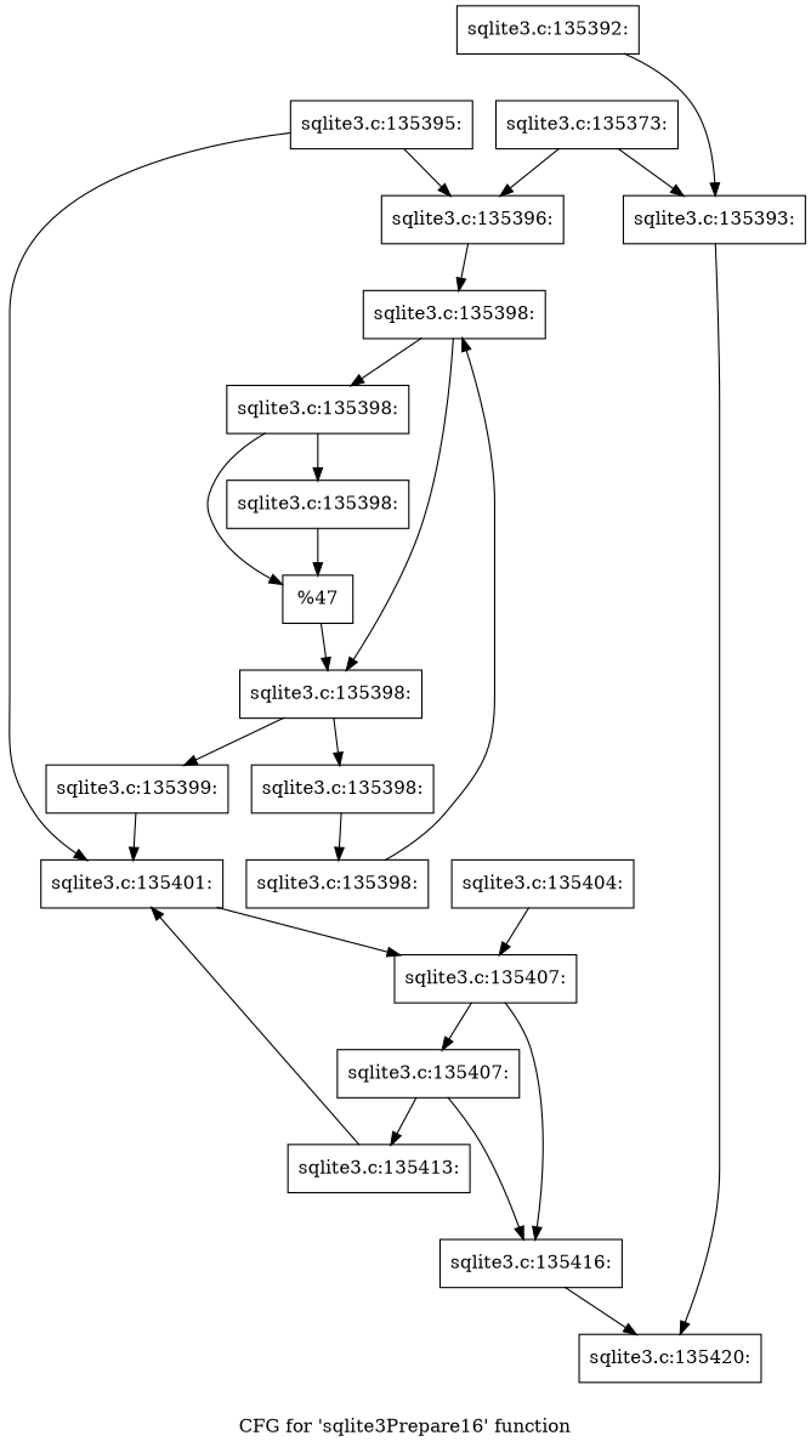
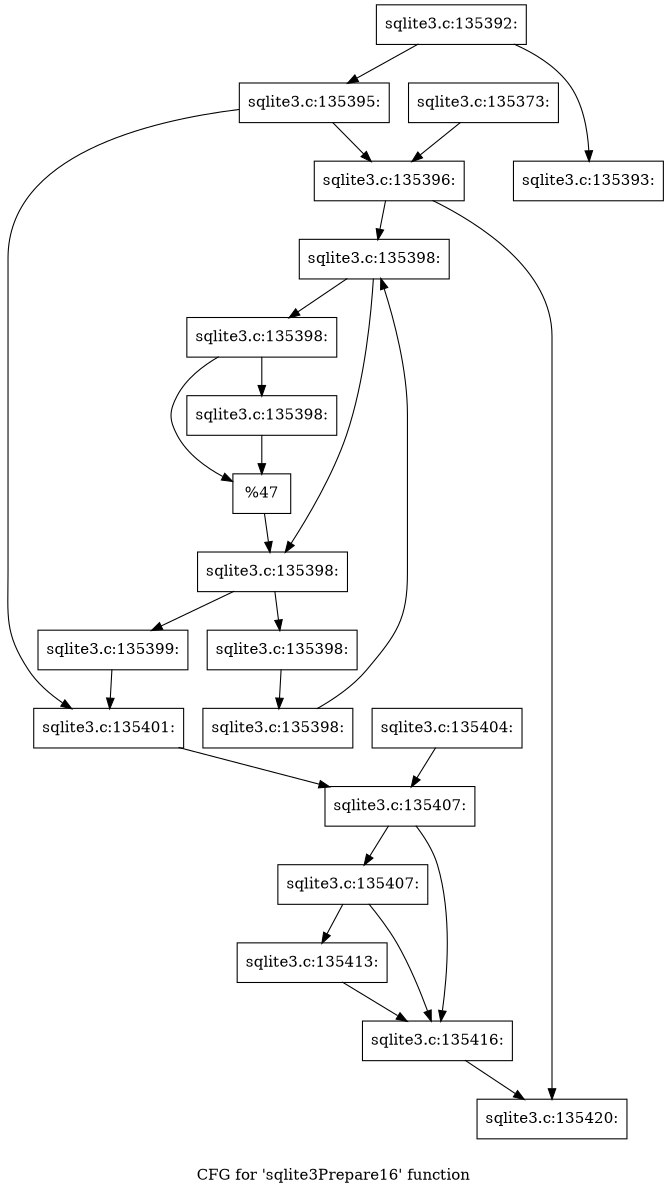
  digraph {
    label="CFG for 'sqlite3Prepare16' function"
    node [shape=record]
    n1 [label="{sqlite3.c:135373:}"]
    n2 [label="{sqlite3.c:135393:}"]
    n3 [label="{sqlite3.c:135396:}"]
    n4 [label="{sqlite3.c:135392:}"]
    n5 [label="{sqlite3.c:135395:}"]
    n6 [label="{sqlite3.c:135420:}"]
    n7 [label="{sqlite3.c:135401:}"]
    n8 [label="{sqlite3.c:135398:}"]
    n9 [label="{sqlite3.c:135407:}"]
    n10 [label="{sqlite3.c:135398:}"]
    n11 [label="{sqlite3.c:135398:}"]
    n12 [label="{sqlite3.c:135404:}"]
    n13 [label="{sqlite3.c:135407:}"]
    n14 [label="{sqlite3.c:135416:}"]
    n15 [label="{%47}"]
    n16 [label="{sqlite3.c:135398:}"]
    n17 [label="{sqlite3.c:135398:}"]
    n18 [label="{sqlite3.c:135399:}"]
    n19 [label="{sqlite3.c:135398:}"]
    n20 [label="{sqlite3.c:135413:}"]
-   n1 -> n2
    n1 -> n3
-   n2 -> n6
+   n3 -> n6
    n3 -> n8
    n4 -> n2
+   n4 -> n5
    n5 -> n3
    n5 -> n7
    n7 -> n9
    n8 -> n10
    n8 -> n11
    n9 -> n13
    n9 -> n14
    n10 -> n15
    n10 -> n16
    n11 -> n17
    n11 -> n18
    n12 -> n9
    n13 -> n14
    n13 -> n20
    n14 -> n6
    n15 -> n11
    n16 -> n15
    n17 -> n19
    n18 -> n7
    n19 -> n8
-   n20 -> n7
+   n20 -> n14
  }
